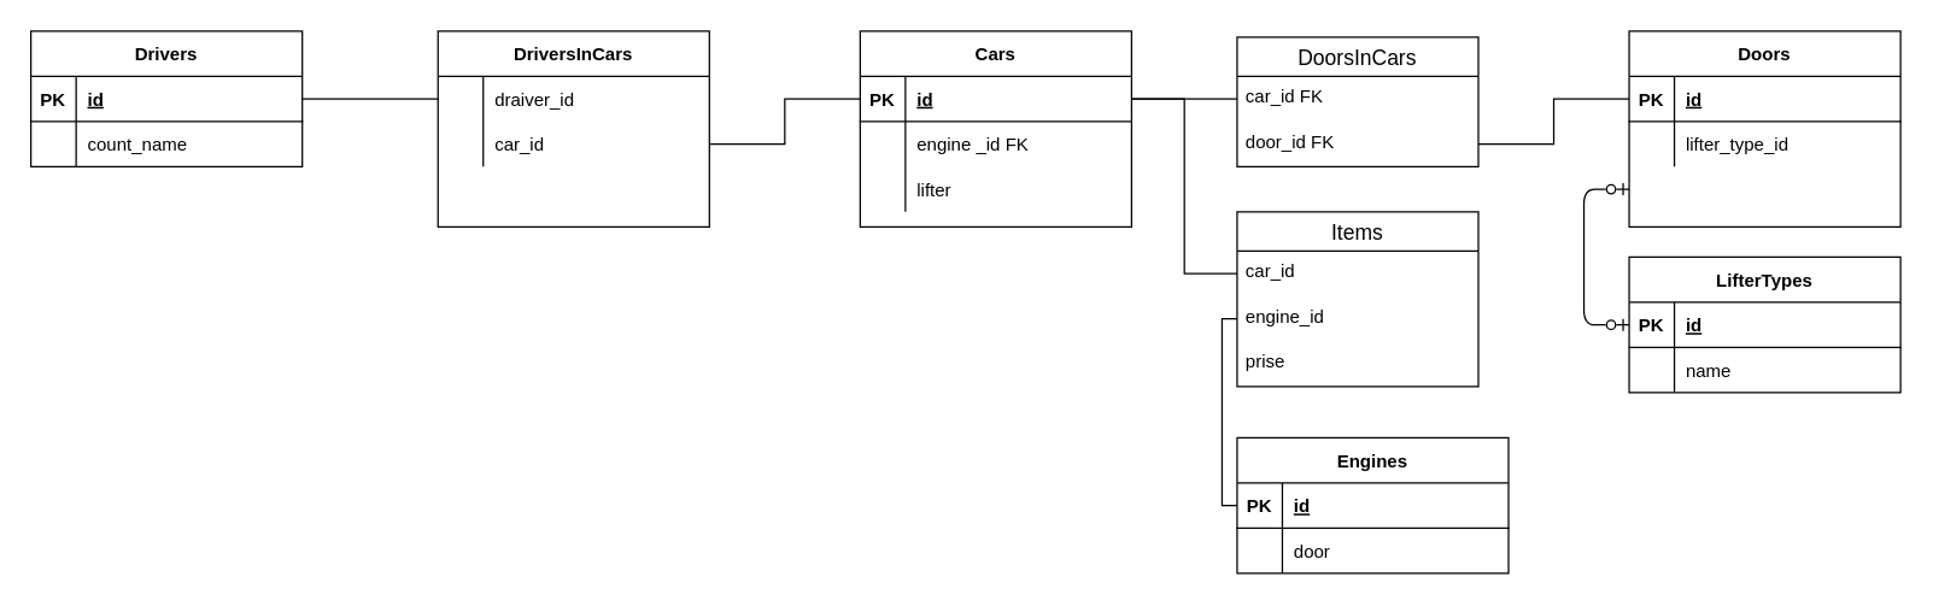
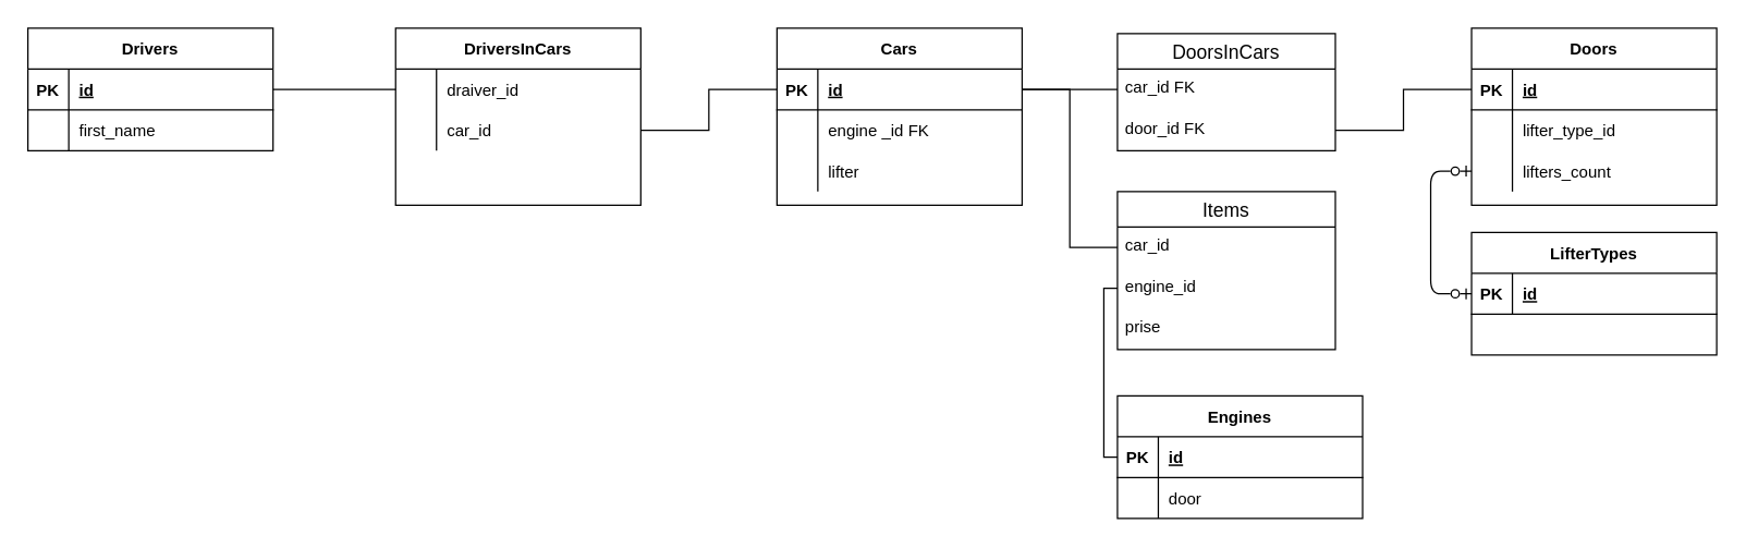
  <mxCell id="0" />
  <mxCell id="1" parent="0" />
  <mxCell id="2" value="Cars" style="shape=table;startSize=30;container=1;collapsible=1;childLayout=tableLayout;fixedRows=1;rowLines=0;fontStyle=1;align=center;resizeLast=1;" parent="1" vertex="1"><mxGeometry x="570" width="180" height="130" as="geometry" y="20" /></mxCell>
  <mxCell id="3" value="" style="shape=partialRectangle;collapsible=0;dropTarget=0;pointerEvents=0;fillColor=none;top=0;left=0;bottom=1;right=0;points=[[0,0.5],[1,0.5]];portConstraint=eastwest;" parent="2" vertex="1"><mxGeometry y="30" width="180" height="30" as="geometry" /></mxCell>
  <mxCell id="4" value="PK" style="shape=partialRectangle;connectable=0;fillColor=none;top=0;left=0;bottom=0;right=0;fontStyle=1;overflow=hidden;" parent="3" vertex="1"><mxGeometry width="30" height="30" as="geometry"><mxRectangle width="30" height="30" as="alternateBounds" /></mxGeometry></mxCell>
  <mxCell id="5" value="id" style="shape=partialRectangle;connectable=0;fillColor=none;top=0;left=0;bottom=0;right=0;align=left;spacingLeft=6;fontStyle=5;overflow=hidden;" parent="3" vertex="1"><mxGeometry x="30" width="150" height="30" as="geometry"><mxRectangle width="150" height="30" as="alternateBounds" /></mxGeometry></mxCell>
  <mxCell id="6" value="" style="shape=partialRectangle;collapsible=0;dropTarget=0;pointerEvents=0;fillColor=none;top=0;left=0;bottom=0;right=0;points=[[0,0.5],[1,0.5]];portConstraint=eastwest;" parent="2" vertex="1"><mxGeometry y="60" width="180" height="30" as="geometry" /></mxCell>
  <mxCell id="7" value="" style="shape=partialRectangle;connectable=0;fillColor=none;top=0;left=0;bottom=0;right=0;editable=1;overflow=hidden;" parent="6" vertex="1"><mxGeometry width="30" height="30" as="geometry"><mxRectangle width="30" height="30" as="alternateBounds" /></mxGeometry></mxCell>
  <mxCell id="8" value="engine _id FK" style="shape=partialRectangle;connectable=0;fillColor=none;top=0;left=0;bottom=0;right=0;align=left;spacingLeft=6;overflow=hidden;" parent="6" vertex="1"><mxGeometry x="30" width="150" height="30" as="geometry"><mxRectangle width="150" height="30" as="alternateBounds" /></mxGeometry></mxCell>
  <mxCell id="9" value="" style="shape=partialRectangle;collapsible=0;dropTarget=0;pointerEvents=0;fillColor=none;top=0;left=0;bottom=0;right=0;points=[[0,0.5],[1,0.5]];portConstraint=eastwest;" parent="2" vertex="1"><mxGeometry y="90" width="180" height="30" as="geometry" /></mxCell>
  <mxCell id="10" value="" style="shape=partialRectangle;connectable=0;fillColor=none;top=0;left=0;bottom=0;right=0;editable=1;overflow=hidden;" parent="9" vertex="1"><mxGeometry width="30" height="30" as="geometry"><mxRectangle width="30" height="30" as="alternateBounds" /></mxGeometry></mxCell>
  <mxCell id="11" value="lifter" style="shape=partialRectangle;connectable=0;fillColor=none;top=0;left=0;bottom=0;right=0;align=left;spacingLeft=6;overflow=hidden;" parent="9" vertex="1"><mxGeometry x="30" width="150" height="30" as="geometry"><mxRectangle width="150" height="30" as="alternateBounds" /></mxGeometry></mxCell>
  <mxCell id="12" value="Engines" style="shape=table;startSize=30;container=1;collapsible=1;childLayout=tableLayout;fixedRows=1;rowLines=0;fontStyle=1;align=center;resizeLast=1;" parent="1" vertex="1"><mxGeometry x="820" y="290" width="180" height="90" as="geometry"><mxRectangle x="800" y="270" width="80" height="30" as="alternateBounds" /></mxGeometry></mxCell>
  <mxCell id="13" value="" style="shape=partialRectangle;collapsible=0;dropTarget=0;pointerEvents=0;fillColor=none;top=0;left=0;bottom=1;right=0;points=[[0,0.5],[1,0.5]];portConstraint=eastwest;" parent="12" vertex="1"><mxGeometry y="30" width="180" height="30" as="geometry" /></mxCell>
  <mxCell id="14" value="PK" style="shape=partialRectangle;connectable=0;fillColor=none;top=0;left=0;bottom=0;right=0;fontStyle=1;overflow=hidden;" parent="13" vertex="1"><mxGeometry width="30" height="30" as="geometry"><mxRectangle width="30" height="30" as="alternateBounds" /></mxGeometry></mxCell>
  <mxCell id="15" value="id" style="shape=partialRectangle;connectable=0;fillColor=none;top=0;left=0;bottom=0;right=0;align=left;spacingLeft=6;fontStyle=5;overflow=hidden;" parent="13" vertex="1"><mxGeometry x="30" width="150" height="30" as="geometry"><mxRectangle width="150" height="30" as="alternateBounds" /></mxGeometry></mxCell>
  <mxCell id="16" value="" style="shape=partialRectangle;collapsible=0;dropTarget=0;pointerEvents=0;fillColor=none;top=0;left=0;bottom=0;right=0;points=[[0,0.5],[1,0.5]];portConstraint=eastwest;" parent="12" vertex="1"><mxGeometry y="60" width="180" height="30" as="geometry" /></mxCell>
  <mxCell id="17" value="" style="shape=partialRectangle;connectable=0;fillColor=none;top=0;left=0;bottom=0;right=0;editable=1;overflow=hidden;" parent="16" vertex="1"><mxGeometry width="30" height="30" as="geometry"><mxRectangle width="30" height="30" as="alternateBounds" /></mxGeometry></mxCell>
  <mxCell id="18" value="door " style="shape=partialRectangle;connectable=0;fillColor=none;top=0;left=0;bottom=0;right=0;align=left;spacingLeft=6;overflow=hidden;" parent="16" vertex="1"><mxGeometry x="30" width="150" height="30" as="geometry"><mxRectangle width="150" height="30" as="alternateBounds" /></mxGeometry></mxCell>
  <mxCell id="19" value="Doors" style="shape=table;startSize=30;container=1;collapsible=1;childLayout=tableLayout;fixedRows=1;rowLines=0;fontStyle=1;align=center;resizeLast=1;" parent="1" vertex="1"><mxGeometry x="1080" width="180" height="130" as="geometry" y="20"><mxRectangle x="1060" width="70" height="30" as="alternateBounds" /></mxGeometry></mxCell>
  <mxCell id="20" value="" style="shape=partialRectangle;collapsible=0;dropTarget=0;pointerEvents=0;fillColor=none;top=0;left=0;bottom=1;right=0;points=[[0,0.5],[1,0.5]];portConstraint=eastwest;" parent="19" vertex="1"><mxGeometry y="30" width="180" height="30" as="geometry" /></mxCell>
  <mxCell id="21" value="PK" style="shape=partialRectangle;connectable=0;fillColor=none;top=0;left=0;bottom=0;right=0;fontStyle=1;overflow=hidden;" parent="20" vertex="1"><mxGeometry width="30" height="30" as="geometry"><mxRectangle width="30" height="30" as="alternateBounds" /></mxGeometry></mxCell>
  <mxCell id="22" value="id" style="shape=partialRectangle;connectable=0;fillColor=none;top=0;left=0;bottom=0;right=0;align=left;spacingLeft=6;fontStyle=5;overflow=hidden;" parent="20" vertex="1"><mxGeometry x="30" width="150" height="30" as="geometry"><mxRectangle width="150" height="30" as="alternateBounds" /></mxGeometry></mxCell>
  <mxCell id="23" value="" style="shape=partialRectangle;collapsible=0;dropTarget=0;pointerEvents=0;fillColor=none;top=0;left=0;bottom=0;right=0;points=[[0,0.5],[1,0.5]];portConstraint=eastwest;" parent="19" vertex="1"><mxGeometry y="60" width="180" height="30" as="geometry" /></mxCell>
  <mxCell id="24" value="" style="shape=partialRectangle;connectable=0;fillColor=none;top=0;left=0;bottom=0;right=0;editable=1;overflow=hidden;" parent="23" vertex="1"><mxGeometry width="30" height="30" as="geometry"><mxRectangle width="30" height="30" as="alternateBounds" /></mxGeometry></mxCell>
  <mxCell id="25" value="lifter_type_id" style="shape=partialRectangle;connectable=0;fillColor=none;top=0;left=0;bottom=0;right=0;align=left;spacingLeft=6;overflow=hidden;" parent="23" vertex="1"><mxGeometry x="30" width="150" height="30" as="geometry"><mxRectangle width="150" height="30" as="alternateBounds" /></mxGeometry></mxCell>
  <mxCell id="26" value="" style="shape=partialRectangle;collapsible=0;dropTarget=0;pointerEvents=0;fillColor=none;top=0;left=0;bottom=0;right=0;points=[[0,0.5],[1,0.5]];portConstraint=eastwest;" parent="19" vertex="1"><mxGeometry y="90" width="180" height="30" as="geometry" /></mxCell>
  <mxCell id="27" value="" style="shape=partialRectangle;connectable=0;fillColor=none;top=0;left=0;bottom=0;right=0;editable=1;overflow=hidden;" parent="26" vertex="1"><mxGeometry width="30" height="30" as="geometry"><mxRectangle width="30" height="30" as="alternateBounds" /></mxGeometry></mxCell>
+ <mxCell id="28" value="lifters_count" style="shape=partialRectangle;connectable=0;fillColor=none;top=0;left=0;bottom=0;right=0;align=left;spacingLeft=6;overflow=hidden;" parent="26" vertex="1"><mxGeometry x="30" width="150" height="30" as="geometry"><mxRectangle width="150" height="30" as="alternateBounds" /></mxGeometry></mxCell>
  <mxCell id="29" value="LifterTypes" style="shape=table;startSize=30;container=1;collapsible=1;childLayout=tableLayout;fixedRows=1;rowLines=0;fontStyle=1;align=center;resizeLast=1;" parent="1" vertex="1"><mxGeometry x="1080" y="170" width="180" height="90" as="geometry"><mxRectangle x="1060" y="150" width="100" height="30" as="alternateBounds" /></mxGeometry></mxCell>
  <mxCell id="30" value="" style="shape=partialRectangle;collapsible=0;dropTarget=0;pointerEvents=0;fillColor=none;top=0;left=0;bottom=1;right=0;points=[[0,0.5],[1,0.5]];portConstraint=eastwest;" parent="29" vertex="1"><mxGeometry y="30" width="180" height="30" as="geometry" /></mxCell>
  <mxCell id="31" value="PK" style="shape=partialRectangle;connectable=0;fillColor=none;top=0;left=0;bottom=0;right=0;fontStyle=1;overflow=hidden;" parent="30" vertex="1"><mxGeometry width="30" height="30" as="geometry"><mxRectangle width="30" height="30" as="alternateBounds" /></mxGeometry></mxCell>
  <mxCell id="32" value="id" style="shape=partialRectangle;connectable=0;fillColor=none;top=0;left=0;bottom=0;right=0;align=left;spacingLeft=6;fontStyle=5;overflow=hidden;" parent="30" vertex="1"><mxGeometry x="30" width="150" height="30" as="geometry"><mxRectangle width="150" height="30" as="alternateBounds" /></mxGeometry></mxCell>
  <mxCell id="33" value="" style="shape=partialRectangle;collapsible=0;dropTarget=0;pointerEvents=0;fillColor=none;top=0;left=0;bottom=0;right=0;points=[[0,0.5],[1,0.5]];portConstraint=eastwest;" parent="29" vertex="1"><mxGeometry y="60" width="180" height="30" as="geometry" /></mxCell>
  <mxCell id="34" value="" style="shape=partialRectangle;connectable=0;fillColor=none;top=0;left=0;bottom=0;right=0;editable=1;overflow=hidden;" parent="33" vertex="1"><mxGeometry width="30" height="30" as="geometry"><mxRectangle width="30" height="30" as="alternateBounds" /></mxGeometry></mxCell>
- <mxCell id="35" value="name" style="shape=partialRectangle;connectable=0;fillColor=none;top=0;left=0;bottom=0;right=0;align=left;spacingLeft=6;overflow=hidden;" parent="33" vertex="1"><mxGeometry x="30" width="150" height="30" as="geometry"><mxRectangle width="150" height="30" as="alternateBounds" /></mxGeometry></mxCell>
  <mxCell id="36" value="" style="edgeStyle=orthogonalEdgeStyle;fontSize=12;html=1;endArrow=ERzeroToOne;endFill=0;entryX=0;entryY=0.5;entryDx=0;entryDy=0;exitX=0;exitY=0.5;exitDx=0;exitDy=0;startArrow=ERzeroToOne;startFill=0;" parent="1" source="30" target="26" edge="1"><mxGeometry width="100" height="100" relative="1" as="geometry"><mxPoint x="890" y="280" as="sourcePoint" /><mxPoint x="990" y="180" as="targetPoint" /><Array as="points"><mxPoint x="1050" y="215" /><mxPoint x="1050" y="125" /></Array></mxGeometry></mxCell>
  <mxCell id="37" value="Drivers" style="shape=table;startSize=30;container=1;collapsible=1;childLayout=tableLayout;fixedRows=1;rowLines=0;fontStyle=1;align=center;resizeLast=1;" parent="1" vertex="1"><mxGeometry width="180" height="90" as="geometry" x="20" y="20" /></mxCell>
  <mxCell id="38" value="" style="shape=partialRectangle;collapsible=0;dropTarget=0;pointerEvents=0;fillColor=none;top=0;left=0;bottom=1;right=0;points=[[0,0.5],[1,0.5]];portConstraint=eastwest;" parent="37" vertex="1"><mxGeometry y="30" width="180" height="30" as="geometry" /></mxCell>
  <mxCell id="39" value="PK" style="shape=partialRectangle;connectable=0;fillColor=none;top=0;left=0;bottom=0;right=0;fontStyle=1;overflow=hidden;" parent="38" vertex="1"><mxGeometry width="30" height="30" as="geometry"><mxRectangle width="30" height="30" as="alternateBounds" /></mxGeometry></mxCell>
  <mxCell id="40" value="id" style="shape=partialRectangle;connectable=0;fillColor=none;top=0;left=0;bottom=0;right=0;align=left;spacingLeft=6;fontStyle=5;overflow=hidden;" parent="38" vertex="1"><mxGeometry x="30" width="150" height="30" as="geometry"><mxRectangle width="150" height="30" as="alternateBounds" /></mxGeometry></mxCell>
  <mxCell id="41" value="" style="shape=partialRectangle;collapsible=0;dropTarget=0;pointerEvents=0;fillColor=none;top=0;left=0;bottom=0;right=0;points=[[0,0.5],[1,0.5]];portConstraint=eastwest;" parent="37" vertex="1"><mxGeometry y="60" width="180" height="30" as="geometry" /></mxCell>
  <mxCell id="42" value="" style="shape=partialRectangle;connectable=0;fillColor=none;top=0;left=0;bottom=0;right=0;editable=1;overflow=hidden;" parent="41" vertex="1"><mxGeometry width="30" height="30" as="geometry"><mxRectangle width="30" height="30" as="alternateBounds" /></mxGeometry></mxCell>
- <mxCell id="43" value="count_name" style="shape=partialRectangle;connectable=0;fillColor=none;top=0;left=0;bottom=0;right=0;align=left;spacingLeft=6;overflow=hidden;" parent="41" vertex="1"><mxGeometry x="30" width="150" height="30" as="geometry"><mxRectangle width="150" height="30" as="alternateBounds" /></mxGeometry></mxCell>
+ <mxCell id="43" value="first_name" style="shape=partialRectangle;connectable=0;fillColor=none;top=0;left=0;bottom=0;right=0;align=left;spacingLeft=6;overflow=hidden;" parent="41" vertex="1"><mxGeometry x="30" width="150" height="30" as="geometry"><mxRectangle width="150" height="30" as="alternateBounds" /></mxGeometry></mxCell>
  <mxCell id="44" value="DriversInCars" style="shape=table;startSize=30;container=1;collapsible=1;childLayout=tableLayout;fixedRows=1;rowLines=0;fontStyle=1;align=center;resizeLast=1;" parent="1" vertex="1"><mxGeometry x="290" width="180" height="130" as="geometry" y="20" /></mxCell>
  <mxCell id="45" value="" style="shape=partialRectangle;collapsible=0;dropTarget=0;pointerEvents=0;fillColor=none;top=0;left=0;bottom=0;right=0;points=[[0,0.5],[1,0.5]];portConstraint=eastwest;" parent="44" vertex="1"><mxGeometry y="30" width="180" height="30" as="geometry" /></mxCell>
  <mxCell id="46" value="" style="shape=partialRectangle;connectable=0;fillColor=none;top=0;left=0;bottom=0;right=0;editable=1;overflow=hidden;" parent="45" vertex="1"><mxGeometry width="30" height="30" as="geometry"><mxRectangle width="30" height="30" as="alternateBounds" /></mxGeometry></mxCell>
  <mxCell id="47" value="draiver_id" style="shape=partialRectangle;connectable=0;fillColor=none;top=0;left=0;bottom=0;right=0;align=left;spacingLeft=6;overflow=hidden;" parent="45" vertex="1"><mxGeometry x="30" width="150" height="30" as="geometry"><mxRectangle width="150" height="30" as="alternateBounds" /></mxGeometry></mxCell>
  <mxCell id="48" value="" style="shape=partialRectangle;collapsible=0;dropTarget=0;pointerEvents=0;fillColor=none;top=0;left=0;bottom=0;right=0;points=[[0,0.5],[1,0.5]];portConstraint=eastwest;" parent="44" vertex="1"><mxGeometry y="60" width="180" height="30" as="geometry" /></mxCell>
  <mxCell id="49" value="" style="shape=partialRectangle;connectable=0;fillColor=none;top=0;left=0;bottom=0;right=0;editable=1;overflow=hidden;" parent="48" vertex="1"><mxGeometry width="30" height="30" as="geometry"><mxRectangle width="30" height="30" as="alternateBounds" /></mxGeometry></mxCell>
  <mxCell id="50" value="car_id " style="shape=partialRectangle;connectable=0;fillColor=none;top=0;left=0;bottom=0;right=0;align=left;spacingLeft=6;overflow=hidden;" parent="48" vertex="1"><mxGeometry x="30" width="150" height="30" as="geometry"><mxRectangle width="150" height="30" as="alternateBounds" /></mxGeometry></mxCell>
  <mxCell id="51" value="" style="shape=partialRectangle;collapsible=0;dropTarget=0;pointerEvents=0;fillColor=none;top=0;left=0;bottom=0;right=0;points=[[0,0.5],[1,0.5]];portConstraint=eastwest;" parent="44" vertex="1"><mxGeometry y="90" width="180" height="30" as="geometry" /></mxCell>
  <mxCell id="52" value="" style="shape=partialRectangle;connectable=0;fillColor=none;top=0;left=0;bottom=0;right=0;editable=1;overflow=hidden;" parent="51" vertex="1"><mxGeometry width="30" height="30" as="geometry"><mxRectangle width="30" height="30" as="alternateBounds" /></mxGeometry></mxCell>
  <mxCell id="53" value="" style="fontSize=12;html=1;endArrow=none;edgeStyle=orthogonalEdgeStyle;exitX=1;exitY=0.5;exitDx=0;exitDy=0;entryX=0;entryY=0.5;entryDx=0;entryDy=0;endFill=0;" parent="1" source="38" target="45" edge="1"><mxGeometry width="100" height="100" relative="1" as="geometry"><mxPoint x="180" y="170" as="sourcePoint" /><mxPoint x="280" y="70" as="targetPoint" /></mxGeometry></mxCell>
  <mxCell id="54" value="" style="endArrow=none;html=1;rounded=0;exitX=0;exitY=0.5;exitDx=0;exitDy=0;entryX=1;entryY=0.5;entryDx=0;entryDy=0;edgeStyle=orthogonalEdgeStyle;" parent="1" source="3" target="48" edge="1"><mxGeometry relative="1" as="geometry"><mxPoint x="290" y="140" as="sourcePoint" /><mxPoint x="450" y="140" as="targetPoint" /></mxGeometry></mxCell>
  <mxCell id="55" value="DoorsInCars" style="swimlane;fontStyle=0;childLayout=stackLayout;horizontal=1;startSize=26;horizontalStack=0;resizeParent=1;resizeParentMax=0;resizeLast=0;collapsible=1;marginBottom=0;align=center;fontSize=14;" parent="1" vertex="1"><mxGeometry x="820" y="24" width="160" height="86" as="geometry"><mxRectangle x="800" y="4" width="110" height="26" as="alternateBounds" /></mxGeometry></mxCell>
  <mxCell id="56" value="car_id FK" style="text;strokeColor=none;fillColor=none;spacingLeft=4;spacingRight=4;overflow=hidden;rotatable=0;points=[[0,0.5],[1,0.5]];portConstraint=eastwest;fontSize=12;" parent="55" vertex="1"><mxGeometry y="26" width="160" height="30" as="geometry" /></mxCell>
  <mxCell id="57" value="door_id FK" style="text;strokeColor=none;fillColor=none;spacingLeft=4;spacingRight=4;overflow=hidden;rotatable=0;points=[[0,0.5],[1,0.5]];portConstraint=eastwest;fontSize=12;" parent="55" vertex="1"><mxGeometry y="56" width="160" height="30" as="geometry" /></mxCell>
  <mxCell id="58" value="" style="endArrow=none;html=1;rounded=0;exitX=1;exitY=0.5;exitDx=0;exitDy=0;entryX=0;entryY=0.5;entryDx=0;entryDy=0;edgeStyle=orthogonalEdgeStyle;" parent="1" source="3" target="56" edge="1"><mxGeometry relative="1" as="geometry"><mxPoint x="750" y="155" as="sourcePoint" /><mxPoint x="800" y="61" as="targetPoint" /></mxGeometry></mxCell>
  <mxCell id="59" value="" style="endArrow=none;html=1;rounded=0;entryX=0;entryY=0.5;entryDx=0;entryDy=0;exitX=1;exitY=0.5;exitDx=0;exitDy=0;edgeStyle=orthogonalEdgeStyle;" parent="1" source="57" target="20" edge="1"><mxGeometry relative="1" as="geometry"><mxPoint x="880" y="220" as="sourcePoint" /><mxPoint x="1040" y="220" as="targetPoint" /></mxGeometry></mxCell>
  <mxCell id="60" value="Items" style="swimlane;fontStyle=0;childLayout=stackLayout;horizontal=1;startSize=26;horizontalStack=0;resizeParent=1;resizeParentMax=0;resizeLast=0;collapsible=1;marginBottom=0;align=center;fontSize=14;" parent="1" vertex="1"><mxGeometry x="820" y="140" width="160" height="116" as="geometry"><mxRectangle x="800" y="120" width="70" height="26" as="alternateBounds" /></mxGeometry></mxCell>
  <mxCell id="61" value="car_id " style="text;strokeColor=none;fillColor=none;spacingLeft=4;spacingRight=4;overflow=hidden;rotatable=0;points=[[0,0.5],[1,0.5]];portConstraint=eastwest;fontSize=12;" parent="60" vertex="1"><mxGeometry y="26" width="160" height="30" as="geometry" /></mxCell>
  <mxCell id="62" value="engine_id" style="text;strokeColor=none;fillColor=none;spacingLeft=4;spacingRight=4;overflow=hidden;rotatable=0;points=[[0,0.5],[1,0.5]];portConstraint=eastwest;fontSize=12;" parent="60" vertex="1"><mxGeometry y="56" width="160" height="30" as="geometry" /></mxCell>
  <mxCell id="63" value="prise" style="text;strokeColor=none;fillColor=none;spacingLeft=4;spacingRight=4;overflow=hidden;rotatable=0;points=[[0,0.5],[1,0.5]];portConstraint=eastwest;fontSize=12;" parent="60" vertex="1"><mxGeometry y="86" width="160" height="30" as="geometry" /></mxCell>
  <mxCell id="64" value="" style="endArrow=none;html=1;rounded=0;exitX=0;exitY=0.5;exitDx=0;exitDy=0;entryX=0;entryY=0.5;entryDx=0;entryDy=0;edgeStyle=orthogonalEdgeStyle;" parent="1" source="13" target="62" edge="1"><mxGeometry relative="1" as="geometry"><mxPoint x="690" y="80" as="sourcePoint" /><mxPoint x="810" y="210" as="targetPoint" /></mxGeometry></mxCell>
  <mxCell id="65" value="" style="endArrow=none;html=1;rounded=0;exitX=1;exitY=0.5;exitDx=0;exitDy=0;entryX=0;entryY=0.5;entryDx=0;entryDy=0;edgeStyle=orthogonalEdgeStyle;" parent="1" source="3" target="61" edge="1"><mxGeometry relative="1" as="geometry"><mxPoint x="660" y="240" as="sourcePoint" /><mxPoint x="820" y="240" as="targetPoint" /></mxGeometry></mxCell>
